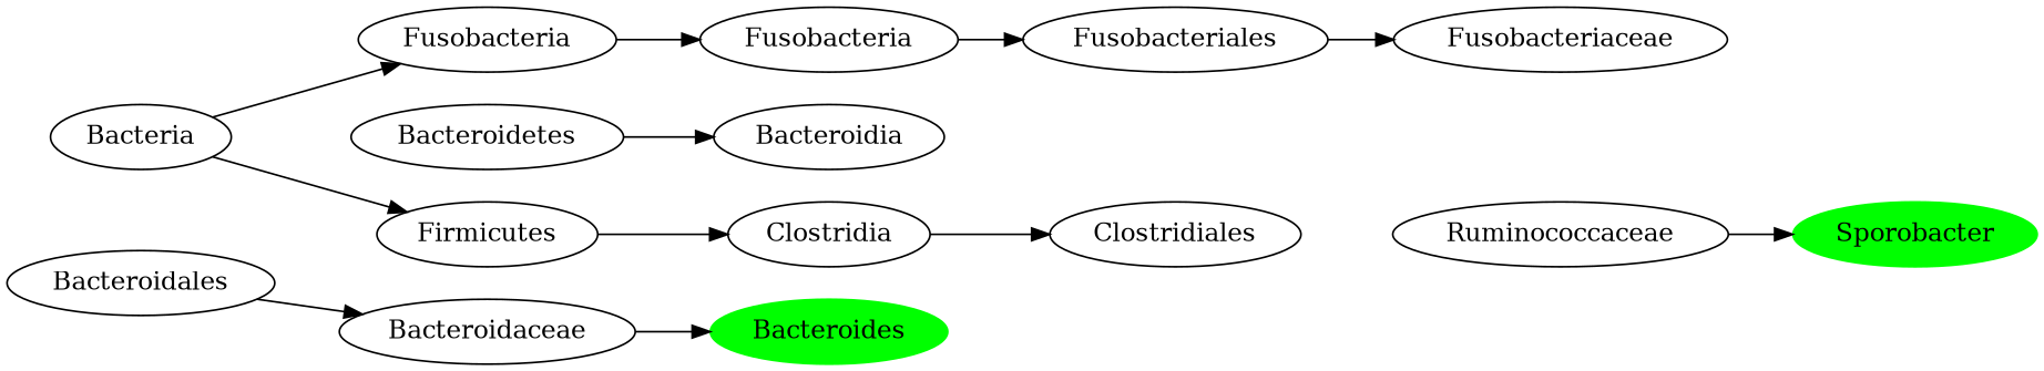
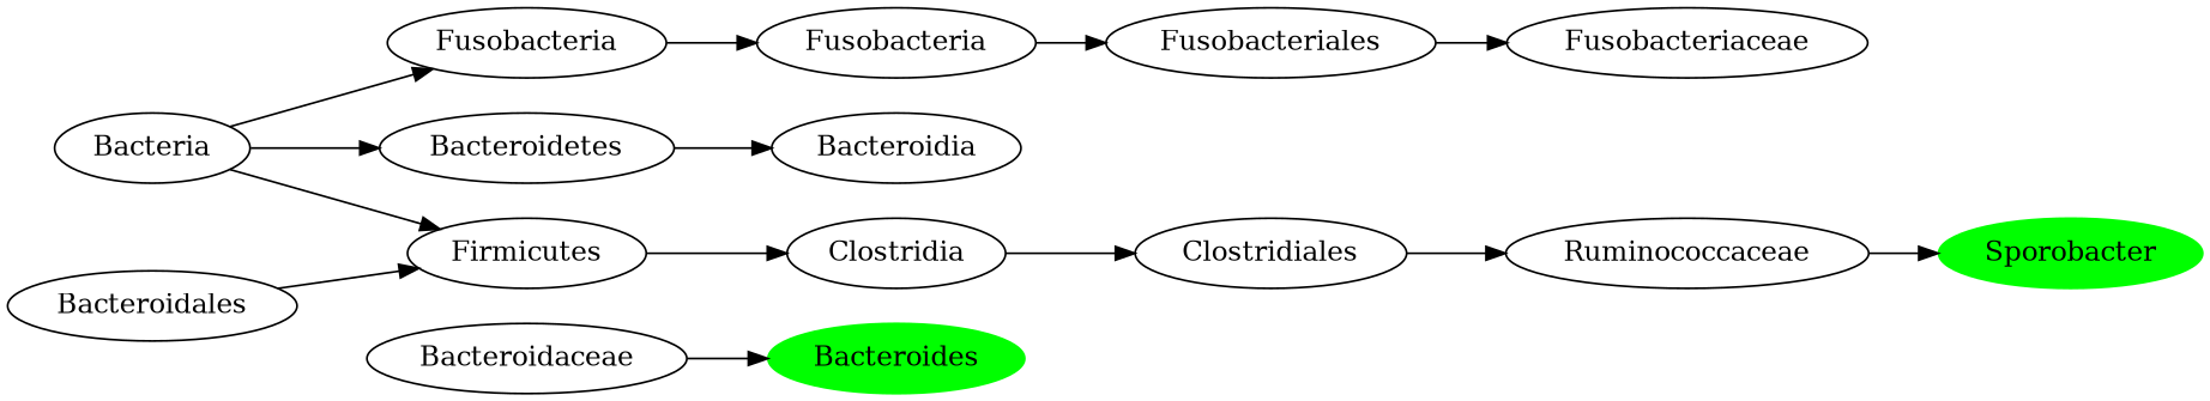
  digraph {
    rankdir=LR
    n1 [label=Fusobacteriaceae]
    n2 [label=Fusobacteriales]
    n3 [label=Fusobacteria]
    n4 [label=Fusobacteria]
    n5 [label=Bacteria]
    n6 [label=Firmicutes]
    n7 [label=Bacteroidetes]
    n8 [label=Clostridia]
    n9 [label=Bacteroidia]
    n10 [color=green label=Sporobacter style=filled]
    n11 [label=Ruminococcaceae]
    n12 [label=Clostridiales]
    n13 [color=green label=Bacteroides style=filled]
    n14 [label=Bacteroidaceae]
    n15 [label=Bacteroidales]
    n2 -> n1
    n3 -> n2
    n4 -> n3
    n5 -> n4
    n5 -> n6
+   n5 -> n7
    n6 -> n8
    n7 -> n9
    n8 -> n12
    n11 -> n10
+   n12 -> n11
    n14 -> n13
-   n15 -> n14
+   n15 -> n6
  }
